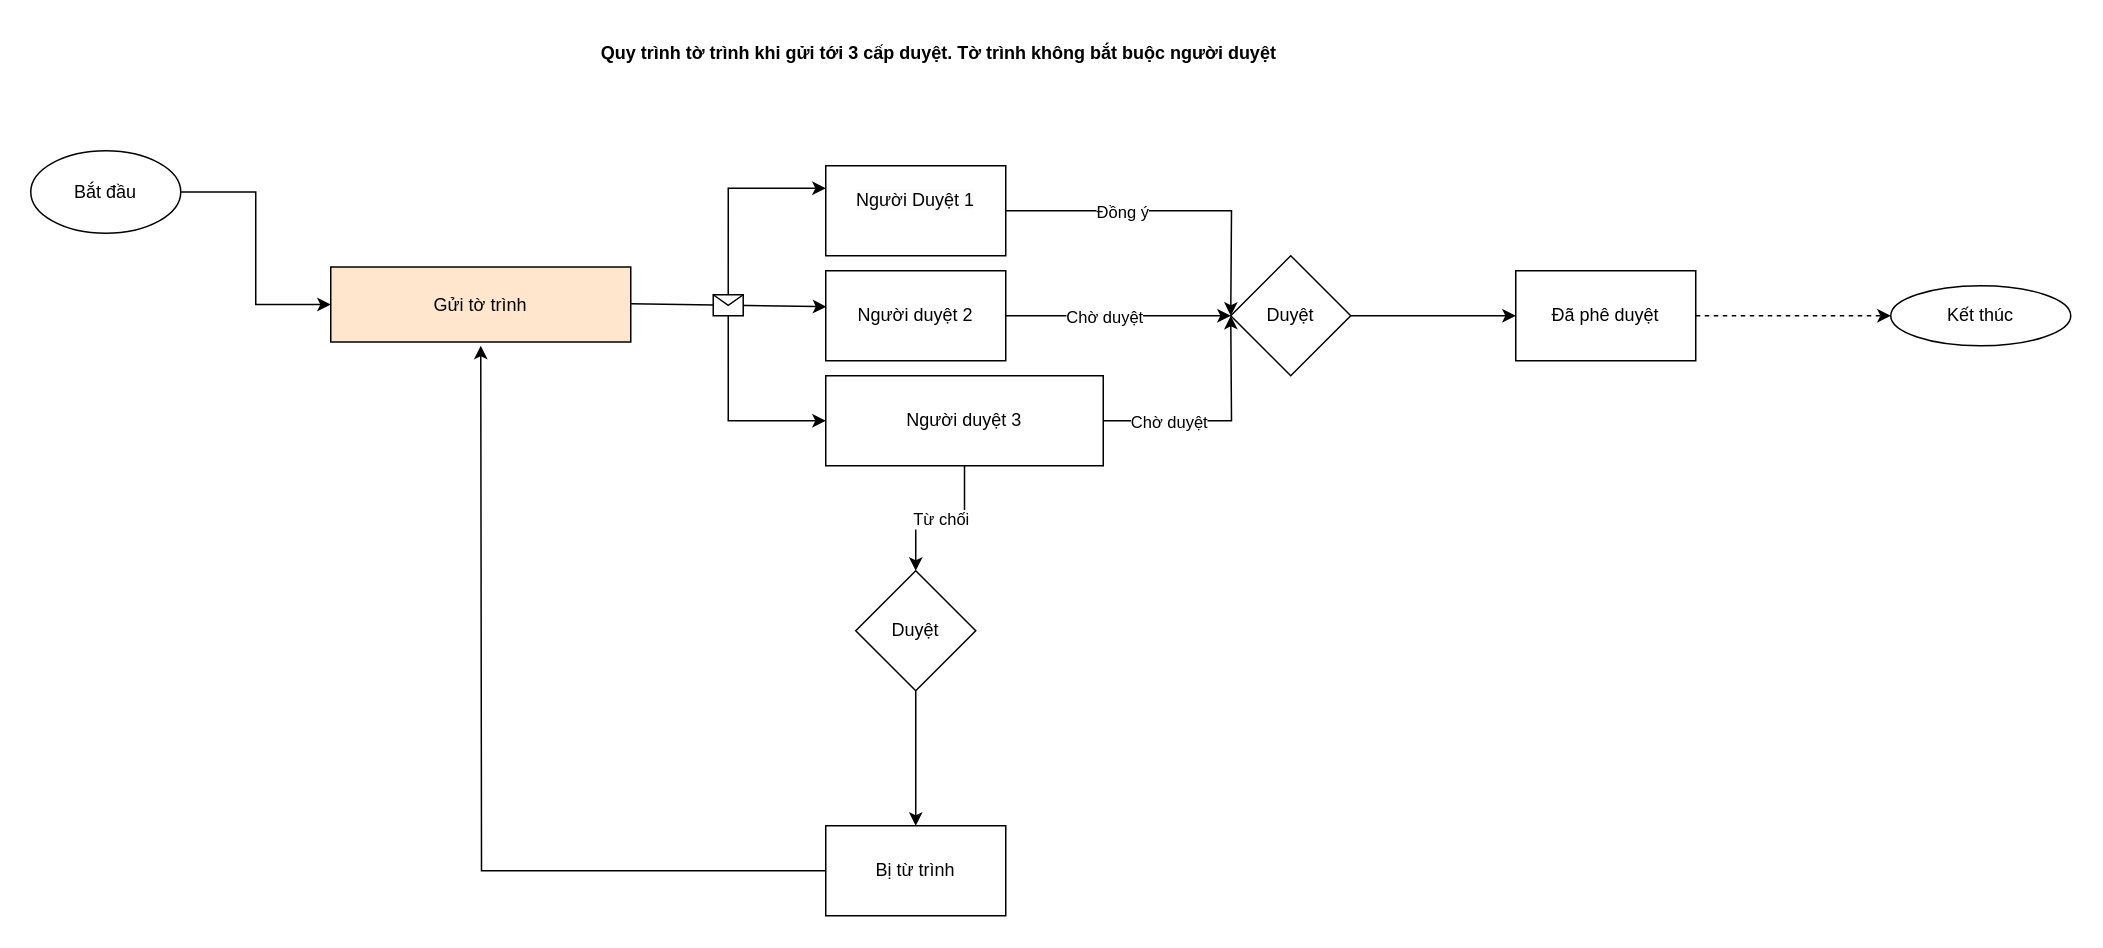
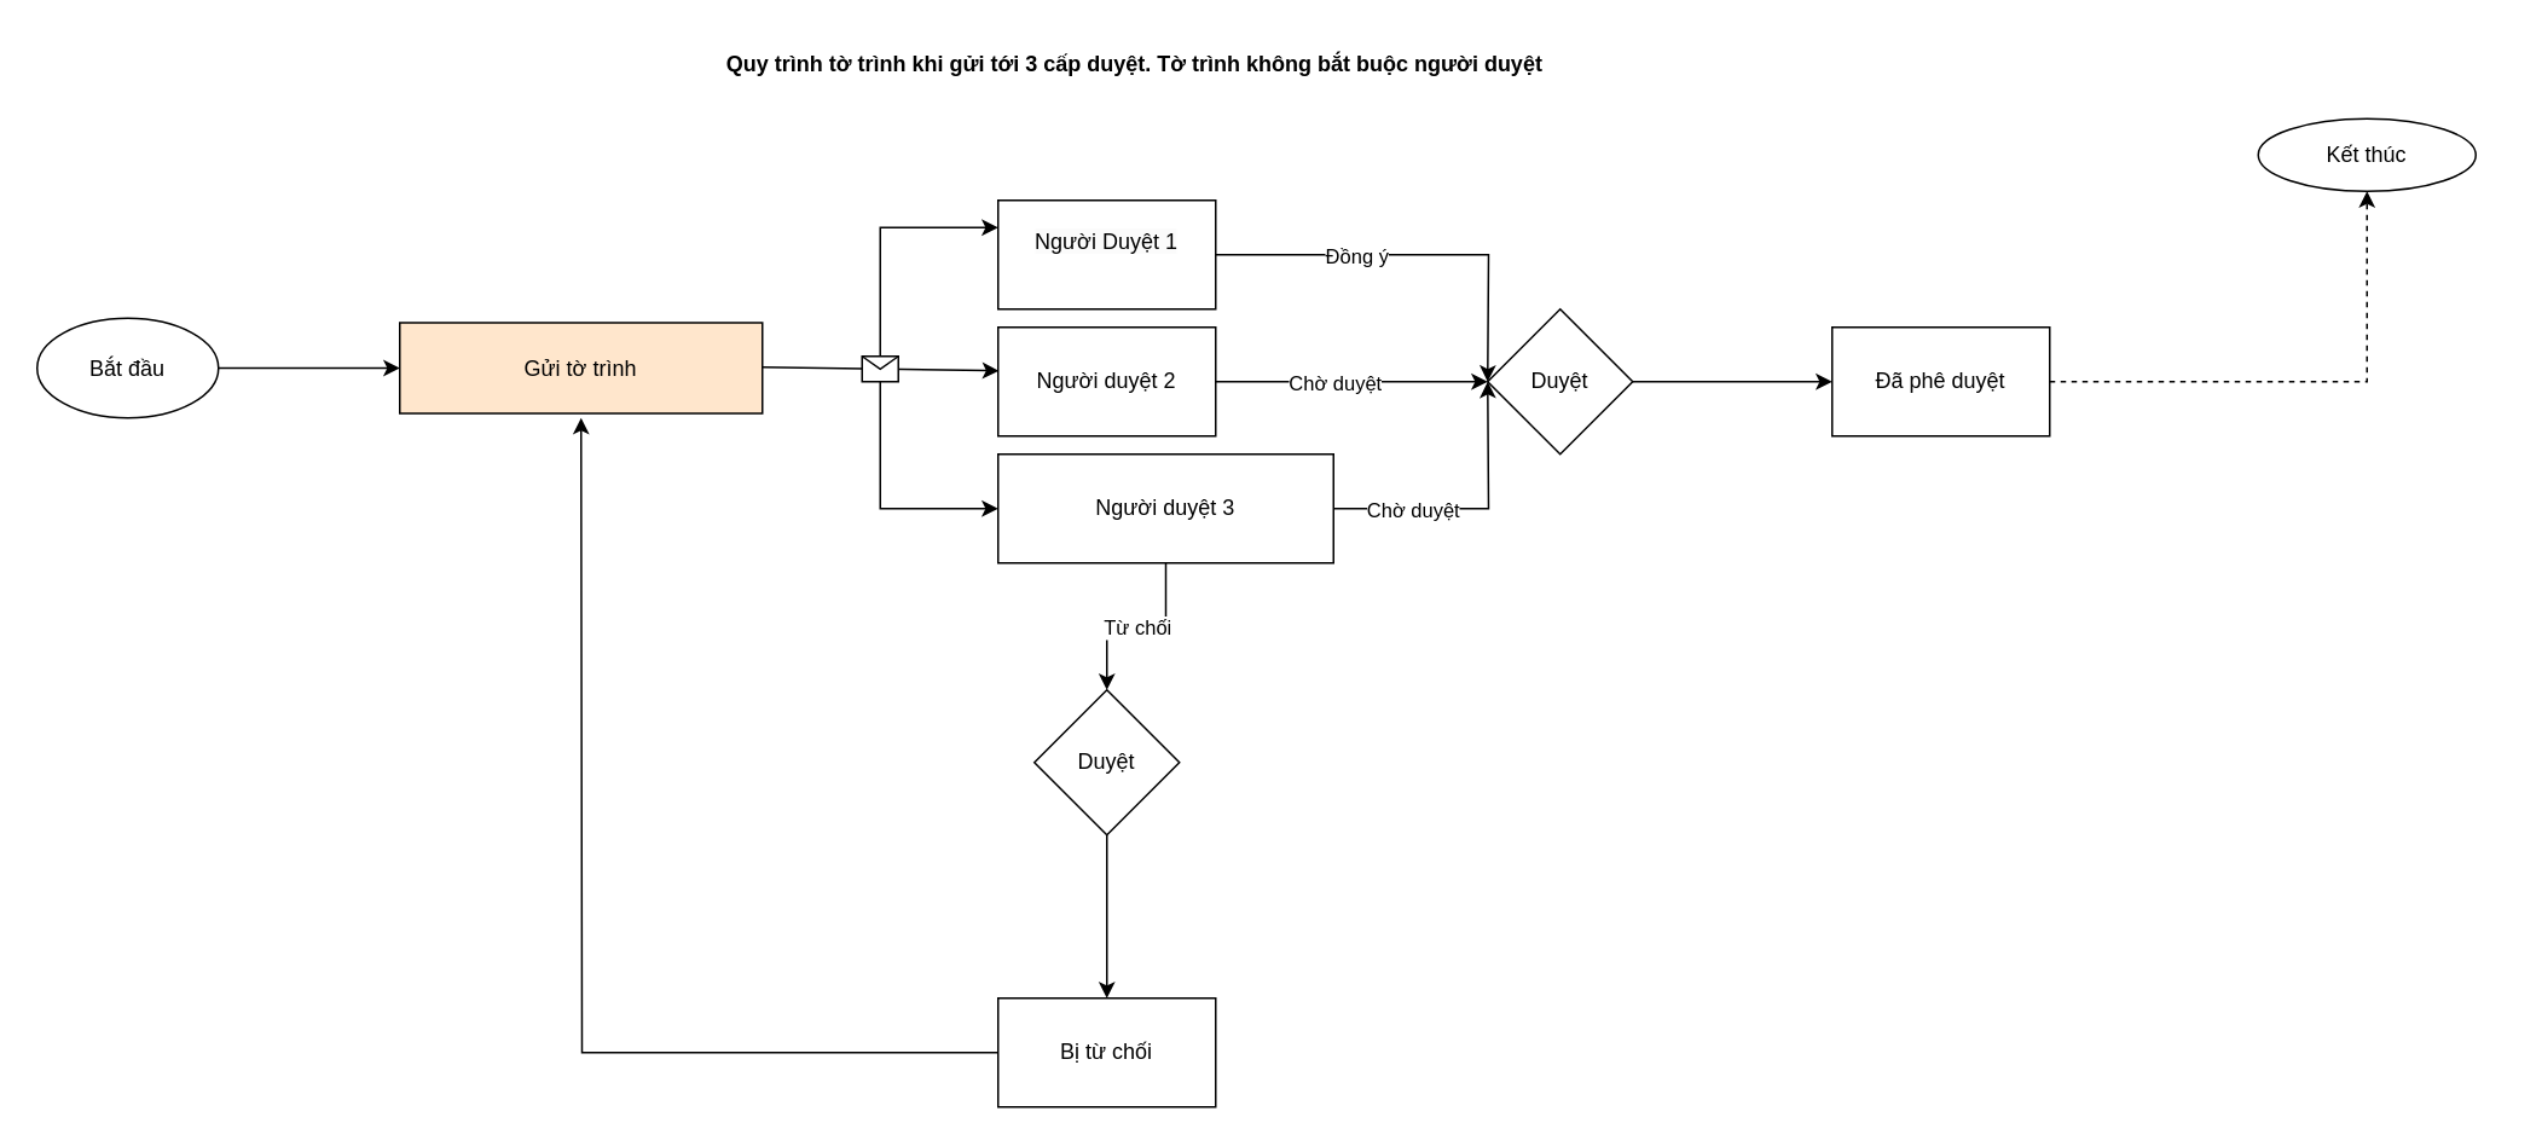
  <mxCell id="0" />
  <mxCell id="1" parent="0" />
  <mxCell id="2" value="" style="edgeStyle=orthogonalEdgeStyle;rounded=0;orthogonalLoop=1;jettySize=auto;html=1;entryX=0;entryY=0.5;entryDx=0;entryDy=0;" edge="1" parent="1" source="3" target="4"><mxGeometry relative="1" as="geometry" /></mxCell>
- <mxCell id="3" value="Bắt đầu" style="ellipse;whiteSpace=wrap;html=1;" vertex="1" parent="1"><mxGeometry x="20" y="100" width="100" height="55" as="geometry" /></mxCell>
+ <mxCell id="3" value="Bắt đầu" style="ellipse;whiteSpace=wrap;html=1;" vertex="1" parent="1"><mxGeometry x="20" y="175" width="100" height="55" as="geometry" /></mxCell>
  <mxCell id="4" value="Gửi tờ trình" style="whiteSpace=wrap;html=1;fillColor=#ffe6cc;" vertex="1" parent="1"><mxGeometry x="220" y="177.5" width="200" height="50" as="geometry" /></mxCell>
  <mxCell id="5" style="edgeStyle=orthogonalEdgeStyle;rounded=0;orthogonalLoop=1;jettySize=auto;html=1;" edge="1" parent="1" source="7"><mxGeometry relative="1" as="geometry"><mxPoint x="820" y="210" as="targetPoint" /></mxGeometry></mxCell>
  <mxCell id="6" value="Đồng ý" style="edgeLabel;html=1;align=center;verticalAlign=middle;resizable=0;points=[];" vertex="1" connectable="0" parent="5"><mxGeometry x="-0.299" relative="1" as="geometry"><mxPoint as="offset" /></mxGeometry></mxCell>
  <mxCell id="7" value="&#10;&lt;span style=&quot;color: rgb(0, 0, 0); font-family: Helvetica; font-size: 12px; font-style: normal; font-variant-ligatures: normal; font-variant-caps: normal; font-weight: 400; letter-spacing: normal; orphans: 2; text-align: center; text-indent: 0px; text-transform: none; widows: 2; word-spacing: 0px; -webkit-text-stroke-width: 0px; background-color: rgb(251, 251, 251); text-decoration-thickness: initial; text-decoration-style: initial; text-decoration-color: initial; float: none; display: inline !important;&quot;&gt;Người Duyệt 1&lt;/span&gt;&#10;&#10;" style="whiteSpace=wrap;html=1;" vertex="1" parent="1"><mxGeometry x="550" y="110" width="120" height="60" as="geometry" /></mxCell>
  <mxCell id="8" style="edgeStyle=orthogonalEdgeStyle;rounded=0;orthogonalLoop=1;jettySize=auto;html=1;" edge="1" parent="1" source="12"><mxGeometry relative="1" as="geometry"><mxPoint x="820" y="210" as="targetPoint" /></mxGeometry></mxCell>
  <mxCell id="9" value="Chờ duyệt" style="edgeLabel;html=1;align=center;verticalAlign=middle;resizable=0;points=[];" vertex="1" connectable="0" parent="8"><mxGeometry x="-0.447" relative="1" as="geometry"><mxPoint as="offset" /></mxGeometry></mxCell>
  <mxCell id="10" value="" style="edgeStyle=orthogonalEdgeStyle;rounded=0;orthogonalLoop=1;jettySize=auto;html=1;" edge="1" parent="1" source="12" target="26"><mxGeometry relative="1" as="geometry" /></mxCell>
  <mxCell id="11" value="Từ chối" style="edgeLabel;html=1;align=center;verticalAlign=middle;resizable=0;points=[];" vertex="1" connectable="0" parent="10"><mxGeometry relative="1" as="geometry"><mxPoint as="offset" /></mxGeometry></mxCell>
  <mxCell id="12" value="Người duyệt 3" style="whiteSpace=wrap;html=1;" vertex="1" parent="1"><mxGeometry x="550" y="250" width="185" height="60" as="geometry" /></mxCell>
  <mxCell id="13" value="" style="edgeStyle=orthogonalEdgeStyle;rounded=0;orthogonalLoop=1;jettySize=auto;html=1;" edge="1" parent="1" source="14" target="16"><mxGeometry relative="1" as="geometry" /></mxCell>
  <mxCell id="14" value="Duyệt" style="rhombus;whiteSpace=wrap;html=1;" vertex="1" parent="1"><mxGeometry x="820" y="170" width="80" height="80" as="geometry" /></mxCell>
  <mxCell id="15" value="" style="edgeStyle=orthogonalEdgeStyle;rounded=0;orthogonalLoop=1;jettySize=auto;html=1;dashed=1;" edge="1" parent="1" source="16" target="17"><mxGeometry relative="1" as="geometry" /></mxCell>
  <mxCell id="16" value="Đã phê duyệt" style="whiteSpace=wrap;html=1;" vertex="1" parent="1"><mxGeometry x="1010" y="180" width="120" height="60" as="geometry" /></mxCell>
- <mxCell id="17" value="Kết thúc" style="ellipse;whiteSpace=wrap;html=1;" vertex="1" parent="1"><mxGeometry x="1260" y="190" width="120" height="40" as="geometry" /></mxCell>
+ <mxCell id="17" value="Kết thúc" style="ellipse;whiteSpace=wrap;html=1;" vertex="1" parent="1"><mxGeometry x="1245" y="65" width="120" height="40" as="geometry" /></mxCell>
  <mxCell id="18" style="edgeStyle=orthogonalEdgeStyle;rounded=0;orthogonalLoop=1;jettySize=auto;html=1;exitX=1;exitY=0.5;exitDx=0;exitDy=0;entryX=0;entryY=0.5;entryDx=0;entryDy=0;" edge="1" parent="1" source="20" target="14"><mxGeometry relative="1" as="geometry"><Array as="points"><mxPoint x="750" y="210" /><mxPoint x="750" y="210" /></Array></mxGeometry></mxCell>
  <mxCell id="19" value="Chờ duyệt" style="edgeLabel;html=1;align=center;verticalAlign=middle;resizable=0;points=[];" vertex="1" connectable="0" parent="18"><mxGeometry x="-0.133" relative="1" as="geometry"><mxPoint as="offset" /></mxGeometry></mxCell>
  <mxCell id="20" value="Người duyệt 2" style="whiteSpace=wrap;html=1;" vertex="1" parent="1"><mxGeometry x="550" y="180" width="120" height="60" as="geometry" /></mxCell>
  <mxCell id="21" value="" style="endArrow=classic;html=1;rounded=0;entryX=0.003;entryY=0.4;entryDx=0;entryDy=0;entryPerimeter=0;" edge="1" parent="1" target="20"><mxGeometry relative="1" as="geometry"><mxPoint x="420" y="202" as="sourcePoint" /><mxPoint x="520" y="202" as="targetPoint" /></mxGeometry></mxCell>
  <mxCell id="22" value="" style="shape=message;html=1;outlineConnect=0;" vertex="1" parent="21"><mxGeometry width="20" height="14" relative="1" as="geometry"><mxPoint x="-10" y="-7" as="offset" /></mxGeometry></mxCell>
  <mxCell id="23" style="edgeStyle=orthogonalEdgeStyle;rounded=0;orthogonalLoop=1;jettySize=auto;html=1;exitX=0.5;exitY=0;exitDx=0;exitDy=0;entryX=0;entryY=0.25;entryDx=0;entryDy=0;" edge="1" parent="1" source="22" target="7"><mxGeometry relative="1" as="geometry" /></mxCell>
  <mxCell id="24" style="edgeStyle=orthogonalEdgeStyle;rounded=0;orthogonalLoop=1;jettySize=auto;html=1;exitX=0.5;exitY=1;exitDx=0;exitDy=0;entryX=0;entryY=0.5;entryDx=0;entryDy=0;" edge="1" parent="1" source="22" target="12"><mxGeometry relative="1" as="geometry" /></mxCell>
  <mxCell id="25" value="" style="edgeStyle=orthogonalEdgeStyle;rounded=0;orthogonalLoop=1;jettySize=auto;html=1;" edge="1" parent="1" source="26" target="28"><mxGeometry relative="1" as="geometry" /></mxCell>
  <mxCell id="26" value="Duyệt" style="rhombus;whiteSpace=wrap;html=1;" vertex="1" parent="1"><mxGeometry x="570" y="380" width="80" height="80" as="geometry" /></mxCell>
  <mxCell id="27" style="edgeStyle=orthogonalEdgeStyle;rounded=0;orthogonalLoop=1;jettySize=auto;html=1;" edge="1" parent="1" source="28"><mxGeometry relative="1" as="geometry"><mxPoint x="320" y="230" as="targetPoint" /></mxGeometry></mxCell>
- <mxCell id="28" value="Bị từ trình" style="whiteSpace=wrap;html=1;" vertex="1" parent="1"><mxGeometry x="550" y="550" width="120" height="60" as="geometry" /></mxCell>
+ <mxCell id="28" value="Bị từ chối" style="whiteSpace=wrap;html=1;" vertex="1" parent="1"><mxGeometry x="550" y="550" width="120" height="60" as="geometry" /></mxCell>
  <mxCell id="29" value="&lt;b&gt;Quy trình tờ trình khi gửi tới 3 cấp duyệt. Tờ trình không bắt buộc người duyệt&lt;/b&gt;" style="text;html=1;align=center;verticalAlign=middle;resizable=0;points=[];autosize=1;strokeColor=none;fillColor=none;" vertex="1" parent="1"><mxGeometry x="390" y="20" width="470" height="30" as="geometry" /></mxCell>
